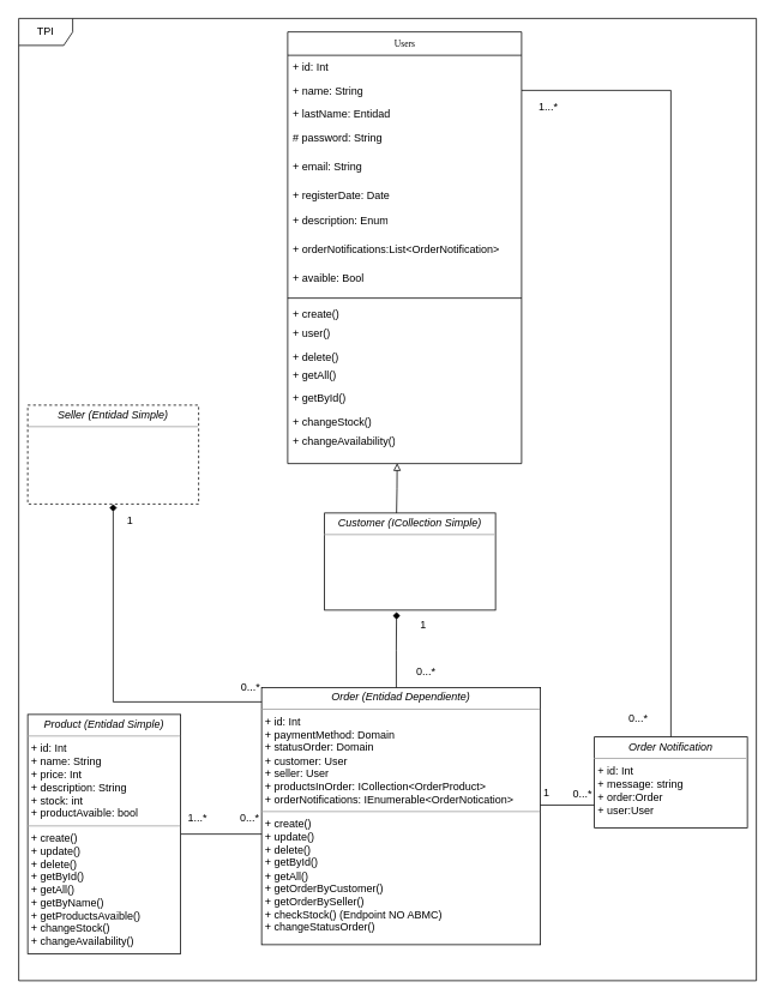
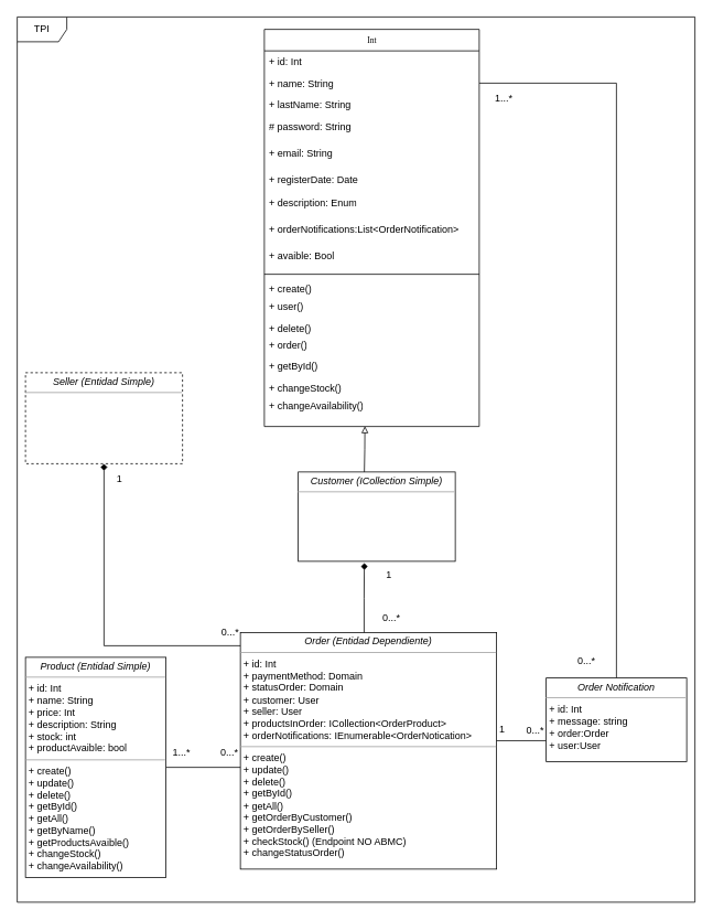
  <mxCell id="0" />
  <mxCell id="1" parent="0" />
  <mxCell id="2" value="TPI" style="shape=umlFrame;whiteSpace=wrap;html=1;rounded=0;shadow=0;comic=0;labelBackgroundColor=none;strokeWidth=1;fontFamily=Helvetica;fontSize=12;align=center;" parent="1" vertex="1"><mxGeometry x="20" y="20" width="820" height="1070" as="geometry" /></mxCell>
  <mxCell id="3" style="edgeStyle=orthogonalEdgeStyle;rounded=0;orthogonalLoop=1;jettySize=auto;html=1;entryX=1;entryY=0.5;entryDx=0;entryDy=0;endArrow=none;endFill=0;" parent="1" source="5" target="8" edge="1"><mxGeometry relative="1" as="geometry" /></mxCell>
  <mxCell id="4" value="" style="edgeStyle=orthogonalEdgeStyle;rounded=0;orthogonalLoop=1;jettySize=auto;html=1;exitX=0;exitY=0.75;exitDx=0;exitDy=0;startArrow=none;startFill=0;endArrow=none;endFill=0;entryX=0.996;entryY=0.595;entryDx=0;entryDy=0;entryPerimeter=0;" parent="1" source="5" target="28" edge="1"><mxGeometry relative="1" as="geometry"><mxPoint x="570" y="635" as="targetPoint" /><Array as="points"><mxPoint x="578" y="895" /></Array></mxGeometry></mxCell>
  <mxCell id="5" value="&lt;p style=&quot;margin:0px;margin-top:4px;text-align:center;&quot;&gt;&lt;i&gt;Order Notification&lt;/i&gt;&lt;/p&gt;&lt;hr size=&quot;1&quot;&gt;&lt;p style=&quot;margin:0px;margin-left:4px;&quot;&gt;+ id: Int&lt;br&gt;+ message: string&lt;/p&gt;&lt;p style=&quot;margin:0px;margin-left:4px;&quot;&gt;+ order:Order&lt;/p&gt;&lt;p style=&quot;margin:0px;margin-left:4px;&quot;&gt;+ user:User&lt;/p&gt;" style="verticalAlign=top;align=left;overflow=fill;fontSize=12;fontFamily=Helvetica;html=1;rounded=0;shadow=0;comic=0;labelBackgroundColor=none;strokeWidth=1" parent="1" vertex="1"><mxGeometry x="660" y="819" width="170" height="101" as="geometry" /></mxCell>
- <mxCell id="6" value="Users" style="swimlane;html=1;fontStyle=0;childLayout=stackLayout;horizontal=1;startSize=26;fillColor=none;horizontalStack=0;resizeParent=1;resizeLast=0;collapsible=1;marginBottom=0;swimlaneFillColor=#ffffff;rounded=0;shadow=0;comic=0;labelBackgroundColor=none;strokeWidth=1;fontFamily=Verdana;fontSize=10;align=center;" parent="1" vertex="1"><mxGeometry x="319" y="35" width="260" height="480" as="geometry"><mxRectangle x="60" y="275" width="90" height="30" as="alternateBounds" /></mxGeometry></mxCell>
+ <mxCell id="6" value="Int" style="swimlane;html=1;fontStyle=0;childLayout=stackLayout;horizontal=1;startSize=26;fillColor=none;horizontalStack=0;resizeParent=1;resizeLast=0;collapsible=1;marginBottom=0;swimlaneFillColor=#ffffff;rounded=0;shadow=0;comic=0;labelBackgroundColor=none;strokeWidth=1;fontFamily=Verdana;fontSize=10;align=center;" parent="1" vertex="1"><mxGeometry x="319" y="35" width="260" height="480" as="geometry"><mxRectangle x="60" y="275" width="90" height="30" as="alternateBounds" /></mxGeometry></mxCell>
  <mxCell id="7" value="+ id: Int" style="text;html=1;strokeColor=none;fillColor=none;align=left;verticalAlign=top;spacingLeft=4;spacingRight=4;whiteSpace=wrap;overflow=hidden;rotatable=0;points=[[0,0.5],[1,0.5]];portConstraint=eastwest;" parent="6" vertex="1"><mxGeometry y="26" width="260" height="26" as="geometry" /></mxCell>
  <mxCell id="8" value="+ name: String" style="text;html=1;strokeColor=none;fillColor=none;align=left;verticalAlign=top;spacingLeft=4;spacingRight=4;whiteSpace=wrap;overflow=hidden;rotatable=0;points=[[0,0.5],[1,0.5]];portConstraint=eastwest;" parent="6" vertex="1"><mxGeometry y="52" width="260" height="26" as="geometry" /></mxCell>
- <mxCell id="9" value="+ lastName: Entidad" style="text;html=1;strokeColor=none;fillColor=none;align=left;verticalAlign=top;spacingLeft=4;spacingRight=4;whiteSpace=wrap;overflow=hidden;rotatable=0;points=[[0,0.5],[1,0.5]];portConstraint=eastwest;" vertex="1" parent="6"><mxGeometry y="78" width="260" height="26" as="geometry" /></mxCell>
+ <mxCell id="9" value="+ lastName: String" style="text;html=1;strokeColor=none;fillColor=none;align=left;verticalAlign=top;spacingLeft=4;spacingRight=4;whiteSpace=wrap;overflow=hidden;rotatable=0;points=[[0,0.5],[1,0.5]];portConstraint=eastwest;" vertex="1" parent="6"><mxGeometry y="78" width="260" height="26" as="geometry" /></mxCell>
  <mxCell id="10" value="# password: String&lt;div&gt;&lt;br&gt;&lt;/div&gt;&lt;div&gt;&lt;br&gt;&lt;/div&gt;" style="text;html=1;strokeColor=none;fillColor=none;align=left;verticalAlign=top;spacingLeft=4;spacingRight=4;whiteSpace=wrap;overflow=hidden;rotatable=0;points=[[0,0.5],[1,0.5]];portConstraint=eastwest;" parent="6" vertex="1"><mxGeometry y="104" width="260" height="32" as="geometry" /></mxCell>
  <mxCell id="11" value="+ email: String&lt;div&gt;&lt;br&gt;&lt;/div&gt;" style="text;html=1;strokeColor=none;fillColor=none;align=left;verticalAlign=top;spacingLeft=4;spacingRight=4;whiteSpace=wrap;overflow=hidden;rotatable=0;points=[[0,0.5],[1,0.5]];portConstraint=eastwest;" parent="6" vertex="1"><mxGeometry y="136" width="260" height="32" as="geometry" /></mxCell>
  <mxCell id="12" value="+ registerDate: Date" style="text;html=1;strokeColor=none;fillColor=none;align=left;verticalAlign=top;spacingLeft=4;spacingRight=4;whiteSpace=wrap;overflow=hidden;rotatable=0;points=[[0,0.5],[1,0.5]];portConstraint=eastwest;" parent="6" vertex="1"><mxGeometry y="168" width="260" height="28" as="geometry" /></mxCell>
  <mxCell id="13" value="&lt;div&gt;+ description: Enum&lt;br&gt;&lt;/div&gt;" style="text;html=1;strokeColor=none;fillColor=none;align=left;verticalAlign=top;spacingLeft=4;spacingRight=4;whiteSpace=wrap;overflow=hidden;rotatable=0;points=[[0,0.5],[1,0.5]];portConstraint=eastwest;" parent="6" vertex="1"><mxGeometry y="196" width="260" height="32" as="geometry" /></mxCell>
  <mxCell id="14" value="&lt;div&gt;+ orderNotifications:List&amp;lt;OrderNotification&amp;gt;&lt;br&gt;&lt;/div&gt;" style="text;html=1;strokeColor=none;fillColor=none;align=left;verticalAlign=top;spacingLeft=4;spacingRight=4;whiteSpace=wrap;overflow=hidden;rotatable=0;points=[[0,0.5],[1,0.5]];portConstraint=eastwest;" parent="6" vertex="1"><mxGeometry y="228" width="260" height="32" as="geometry" /></mxCell>
  <mxCell id="15" value="&lt;div&gt;+ avaible: Bool&lt;br&gt;&lt;/div&gt;&lt;div&gt;&lt;br&gt;&lt;/div&gt;" style="text;html=1;strokeColor=none;fillColor=none;align=left;verticalAlign=top;spacingLeft=4;spacingRight=4;whiteSpace=wrap;overflow=hidden;rotatable=0;points=[[0,0.5],[1,0.5]];portConstraint=eastwest;" vertex="1" parent="6"><mxGeometry y="260" width="260" height="32" as="geometry" /></mxCell>
  <mxCell id="16" value="" style="line;strokeWidth=1;fillColor=none;align=left;verticalAlign=middle;spacingTop=-1;spacingLeft=3;spacingRight=3;rotatable=0;labelPosition=right;points=[];portConstraint=eastwest;strokeColor=inherit;" parent="6" vertex="1"><mxGeometry y="292" width="260" height="8" as="geometry" /></mxCell>
  <mxCell id="17" value="&lt;div&gt;+ create()&lt;/div&gt;" style="text;html=1;strokeColor=none;fillColor=none;align=left;verticalAlign=top;spacingLeft=4;spacingRight=4;whiteSpace=wrap;overflow=hidden;rotatable=0;points=[[0,0.5],[1,0.5]];portConstraint=eastwest;" parent="6" vertex="1"><mxGeometry y="300" width="260" height="22" as="geometry" /></mxCell>
  <mxCell id="18" value="&lt;div&gt;+ user()&lt;/div&gt;" style="text;html=1;strokeColor=none;fillColor=none;align=left;verticalAlign=top;spacingLeft=4;spacingRight=4;whiteSpace=wrap;overflow=hidden;rotatable=0;points=[[0,0.5],[1,0.5]];portConstraint=eastwest;" parent="6" vertex="1"><mxGeometry y="322" width="260" height="26" as="geometry" /></mxCell>
  <mxCell id="19" value="&lt;div&gt;+ delete()&lt;/div&gt;" style="text;html=1;strokeColor=none;fillColor=none;align=left;verticalAlign=top;spacingLeft=4;spacingRight=4;whiteSpace=wrap;overflow=hidden;rotatable=0;points=[[0,0.5],[1,0.5]];portConstraint=eastwest;" parent="6" vertex="1"><mxGeometry y="348" width="260" height="20" as="geometry" /></mxCell>
- <mxCell id="20" value="&lt;div&gt;+ getAll()&lt;/div&gt;" style="text;html=1;strokeColor=none;fillColor=none;align=left;verticalAlign=top;spacingLeft=4;spacingRight=4;whiteSpace=wrap;overflow=hidden;rotatable=0;points=[[0,0.5],[1,0.5]];portConstraint=eastwest;" parent="6" vertex="1"><mxGeometry y="368" width="260" height="26" as="geometry" /></mxCell>
+ <mxCell id="20" value="&lt;div&gt;+ order()&lt;/div&gt;" style="text;html=1;strokeColor=none;fillColor=none;align=left;verticalAlign=top;spacingLeft=4;spacingRight=4;whiteSpace=wrap;overflow=hidden;rotatable=0;points=[[0,0.5],[1,0.5]];portConstraint=eastwest;" parent="6" vertex="1"><mxGeometry y="368" width="260" height="26" as="geometry" /></mxCell>
  <mxCell id="21" value="&lt;div&gt;+ getById()&lt;/div&gt;" style="text;html=1;strokeColor=none;fillColor=none;align=left;verticalAlign=top;spacingLeft=4;spacingRight=4;whiteSpace=wrap;overflow=hidden;rotatable=0;points=[[0,0.5],[1,0.5]];portConstraint=eastwest;" parent="6" vertex="1"><mxGeometry y="394" width="260" height="26" as="geometry" /></mxCell>
  <mxCell id="22" value="&lt;div&gt;+ changeStock()&lt;/div&gt;" style="text;html=1;strokeColor=none;fillColor=none;align=left;verticalAlign=top;spacingLeft=4;spacingRight=4;whiteSpace=wrap;overflow=hidden;rotatable=0;points=[[0,0.5],[1,0.5]];portConstraint=eastwest;" vertex="1" parent="6"><mxGeometry y="420" width="260" height="22" as="geometry" /></mxCell>
  <mxCell id="23" value="&lt;div&gt;+ changeAvailability()&lt;/div&gt;" style="text;html=1;strokeColor=none;fillColor=none;align=left;verticalAlign=top;spacingLeft=4;spacingRight=4;whiteSpace=wrap;overflow=hidden;rotatable=0;points=[[0,0.5],[1,0.5]];portConstraint=eastwest;" vertex="1" parent="6"><mxGeometry y="442" width="260" height="38" as="geometry" /></mxCell>
  <mxCell id="24" value="&lt;p style=&quot;margin:0px;margin-top:4px;text-align:center;&quot;&gt;&lt;i&gt;Customer (ICollection Simple)&lt;/i&gt;&lt;br&gt;&lt;/p&gt;&lt;hr size=&quot;1&quot;&gt;&lt;p style=&quot;margin: 0px 0px 0px 4px;&quot;&gt;&lt;br&gt;&lt;/p&gt;" style="verticalAlign=top;align=left;overflow=fill;fontSize=12;fontFamily=Helvetica;html=1;rounded=0;shadow=0;comic=0;labelBackgroundColor=none;strokeWidth=1" parent="1" vertex="1"><mxGeometry x="360" y="570" width="190" height="108" as="geometry" /></mxCell>
  <mxCell id="25" value="&lt;p style=&quot;margin:0px;margin-top:4px;text-align:center;&quot;&gt;&lt;i&gt;Seller (Entidad Simple)&lt;/i&gt;&lt;/p&gt;&lt;hr size=&quot;1&quot;&gt;&lt;p style=&quot;margin:0px;margin-left:4px;&quot;&gt;&lt;br&gt;&lt;/p&gt;" style="verticalAlign=top;align=left;overflow=fill;fontSize=12;fontFamily=Helvetica;html=1;rounded=0;shadow=0;comic=0;labelBackgroundColor=none;strokeWidth=1;dashed=1;" parent="1" vertex="1"><mxGeometry x="30" y="450" width="190" height="110" as="geometry" /></mxCell>
  <mxCell id="26" style="edgeStyle=orthogonalEdgeStyle;rounded=0;orthogonalLoop=1;jettySize=auto;html=1;entryX=1;entryY=0.5;entryDx=0;entryDy=0;endArrow=none;endFill=0;exitX=0.005;exitY=0.593;exitDx=0;exitDy=0;exitPerimeter=0;" parent="1" source="28" target="30" edge="1"><mxGeometry relative="1" as="geometry"><mxPoint x="365" y="910" as="sourcePoint" /><mxPoint x="212.38" y="640.004" as="targetPoint" /><Array as="points"><mxPoint x="327" y="928" /></Array></mxGeometry></mxCell>
  <mxCell id="27" value="" style="edgeStyle=orthogonalEdgeStyle;rounded=0;orthogonalLoop=1;jettySize=auto;html=1;endArrow=diamond;endFill=1;exitX=0.483;exitY=0.004;exitDx=0;exitDy=0;exitPerimeter=0;" parent="1" source="28" edge="1"><mxGeometry relative="1" as="geometry"><Array as="points" /><mxPoint x="440" y="680" as="targetPoint" /></mxGeometry></mxCell>
  <mxCell id="28" value="&lt;p style=&quot;margin:0px;margin-top:4px;text-align:center;&quot;&gt;&lt;i&gt;Order (Entidad Dependiente)&lt;/i&gt;&lt;/p&gt;&lt;hr size=&quot;1&quot;&gt;&lt;p style=&quot;margin:0px;margin-left:4px;&quot;&gt;+ id: Int&lt;br&gt;&lt;/p&gt;&lt;p style=&quot;margin:0px;margin-left:4px;&quot;&gt;+ paymentMethod:&amp;nbsp;&lt;span style=&quot;text-wrap: wrap; background-color: initial;&quot;&gt;Domain&lt;/span&gt;&lt;/p&gt;&lt;p style=&quot;margin:0px;margin-left:4px;&quot;&gt;+ statusOrder:&amp;nbsp;&lt;span style=&quot;text-wrap: wrap; background-color: initial;&quot;&gt;Domain&lt;/span&gt;&lt;/p&gt;&lt;p style=&quot;margin:0px;margin-left:4px;&quot;&gt;&lt;span style=&quot;text-wrap: wrap; background-color: initial;&quot;&gt;+ customer: User&lt;/span&gt;&lt;/p&gt;&lt;p style=&quot;margin:0px;margin-left:4px;&quot;&gt;&lt;span style=&quot;background-color: initial; text-wrap: wrap;&quot;&gt;+ seller: User&lt;/span&gt;&lt;br&gt;&lt;/p&gt;&lt;p style=&quot;margin:0px;margin-left:4px;&quot;&gt;&lt;span style=&quot;background-color: initial; text-wrap: wrap;&quot;&gt;+ productsInOrder: ICollection&amp;lt;OrderProduct&amp;gt;&lt;/span&gt;&lt;/p&gt;&lt;p style=&quot;margin:0px;margin-left:4px;&quot;&gt;&lt;span style=&quot;background-color: initial; text-wrap: wrap;&quot;&gt;+ orderNotifications: IEnumerable&amp;lt;OrderNotication&amp;gt;&lt;/span&gt;&lt;/p&gt;&lt;hr size=&quot;1&quot;&gt;&lt;p style=&quot;margin:0px;margin-left:4px;&quot;&gt;+ create()&lt;br&gt;&lt;/p&gt;&lt;p style=&quot;margin:0px;margin-left:4px;&quot;&gt;+ update()&lt;/p&gt;&lt;p style=&quot;margin:0px;margin-left:4px;&quot;&gt;+ delete()&lt;/p&gt;&lt;p style=&quot;margin:0px;margin-left:4px;&quot;&gt;+ getById()&lt;/p&gt;&lt;p style=&quot;margin:0px;margin-left:4px;&quot;&gt;+ getAll()&lt;/p&gt;&lt;p style=&quot;margin:0px;margin-left:4px;&quot;&gt;+ getOrderByCustomer()&lt;/p&gt;&lt;p style=&quot;margin:0px;margin-left:4px;&quot;&gt;+ getOrderBySeller()&lt;/p&gt;&lt;p style=&quot;margin:0px;margin-left:4px;&quot;&gt;+ checkStock() (Endpoint NO ABMC)&lt;/p&gt;&lt;p style=&quot;margin:0px;margin-left:4px;&quot;&gt;+ changeStatusOrder()&lt;br&gt;&lt;/p&gt;&lt;p style=&quot;margin:0px;margin-left:4px;&quot;&gt;&lt;br&gt;&lt;/p&gt;" style="verticalAlign=top;align=left;overflow=fill;fontSize=12;fontFamily=Helvetica;html=1;rounded=0;shadow=0;comic=0;labelBackgroundColor=none;strokeWidth=1" parent="1" vertex="1"><mxGeometry x="290" y="764" width="310" height="286" as="geometry" /></mxCell>
  <mxCell id="29" value="" style="edgeStyle=orthogonalEdgeStyle;rounded=0;orthogonalLoop=1;jettySize=auto;html=1;endArrow=diamond;endFill=1;startArrow=none;startFill=0;" parent="1" target="25" edge="1"><mxGeometry relative="1" as="geometry"><Array as="points"><mxPoint x="125" y="780" /></Array><mxPoint x="290" y="780" as="sourcePoint" /></mxGeometry></mxCell>
  <mxCell id="30" value="&lt;p style=&quot;margin:0px;margin-top:4px;text-align:center;&quot;&gt;&lt;i&gt;Product (Entidad Simple)&lt;/i&gt;&lt;/p&gt;&lt;hr size=&quot;1&quot;&gt;&lt;p style=&quot;margin:0px;margin-left:4px;&quot;&gt;+ id: Int&lt;br&gt;+ name:&amp;nbsp;&lt;span style=&quot;text-wrap: wrap; background-color: initial;&quot;&gt;String&lt;/span&gt;&lt;/p&gt;&lt;p style=&quot;margin:0px;margin-left:4px;&quot;&gt;+ price: Int&lt;/p&gt;&lt;p style=&quot;margin:0px;margin-left:4px;&quot;&gt;+ description: String&lt;/p&gt;&lt;p style=&quot;margin:0px;margin-left:4px;&quot;&gt;+ stock: int&lt;/p&gt;&lt;p style=&quot;margin:0px;margin-left:4px;&quot;&gt;+ productAvaible: bool&lt;/p&gt;&lt;hr size=&quot;1&quot;&gt;&lt;p style=&quot;margin: 0px 0px 0px 4px;&quot;&gt;+ create()&lt;br&gt;&lt;/p&gt;&lt;p style=&quot;margin: 0px 0px 0px 4px;&quot;&gt;+&amp;nbsp;&lt;span style=&quot;background-color: initial;&quot;&gt;update()&lt;/span&gt;&lt;/p&gt;&lt;p style=&quot;margin: 0px 0px 0px 4px;&quot;&gt;+ delete()&lt;/p&gt;&lt;p style=&quot;margin: 0px 0px 0px 4px;&quot;&gt;+ getById()&lt;/p&gt;&lt;p style=&quot;margin: 0px 0px 0px 4px;&quot;&gt;+ getAll()&lt;br&gt;&lt;/p&gt;&lt;p style=&quot;margin: 0px 0px 0px 4px;&quot;&gt;+&amp;nbsp;&lt;span style=&quot;background-color: initial;&quot;&gt;getByName()&lt;/span&gt;&lt;/p&gt;&lt;p style=&quot;margin: 0px 0px 0px 4px;&quot;&gt;+ getProductsAvaible()&lt;br&gt;&lt;/p&gt;&lt;p style=&quot;margin: 0px 0px 0px 4px;&quot;&gt;+ changeStock()&lt;/p&gt;&lt;p style=&quot;margin: 0px 0px 0px 4px;&quot;&gt;+ changeAvailability()&lt;/p&gt;" style="verticalAlign=top;align=left;overflow=fill;fontSize=12;fontFamily=Helvetica;html=1;rounded=0;shadow=0;comic=0;labelBackgroundColor=none;strokeWidth=1" parent="1" vertex="1"><mxGeometry x="30" y="794" width="170" height="266" as="geometry" /></mxCell>
  <mxCell id="31" value="1" style="text;html=1;align=center;verticalAlign=middle;whiteSpace=wrap;rounded=0;" parent="1" vertex="1"><mxGeometry x="114" y="563" width="60" height="30" as="geometry" /></mxCell>
  <mxCell id="32" value="1" style="text;html=1;align=center;verticalAlign=middle;whiteSpace=wrap;rounded=0;" parent="1" vertex="1"><mxGeometry x="440" y="680" width="60" height="30" as="geometry" /></mxCell>
  <mxCell id="33" value="0...*" style="text;html=1;align=center;verticalAlign=middle;whiteSpace=wrap;rounded=0;" parent="1" vertex="1"><mxGeometry x="443" y="733.5" width="60" height="27" as="geometry" /></mxCell>
  <mxCell id="34" value="1&lt;span style=&quot;background-color: initial;&quot;&gt;...*&lt;/span&gt;" style="text;html=1;align=center;verticalAlign=middle;whiteSpace=wrap;rounded=0;" parent="1" vertex="1"><mxGeometry x="189" y="894" width="60" height="30" as="geometry" /></mxCell>
  <mxCell id="35" value="0...*" style="text;html=1;align=center;verticalAlign=middle;whiteSpace=wrap;rounded=0;" parent="1" vertex="1"><mxGeometry x="247" y="894" width="60" height="30" as="geometry" /></mxCell>
  <mxCell id="36" value="1" style="text;html=1;align=center;verticalAlign=middle;whiteSpace=wrap;rounded=0;" parent="1" vertex="1"><mxGeometry x="577" y="867" width="60" height="27" as="geometry" /></mxCell>
  <mxCell id="37" value="0...*" style="text;html=1;align=center;verticalAlign=middle;whiteSpace=wrap;rounded=0;" parent="1" vertex="1"><mxGeometry x="617" y="868" width="60" height="27" as="geometry" /></mxCell>
  <mxCell id="38" value="1...*" style="text;html=1;align=center;verticalAlign=middle;whiteSpace=wrap;rounded=0;" parent="1" vertex="1"><mxGeometry x="579" y="103" width="60" height="30" as="geometry" /></mxCell>
  <mxCell id="39" value="0&lt;span style=&quot;background-color: initial;&quot;&gt;...*&lt;/span&gt;" style="text;html=1;align=center;verticalAlign=middle;whiteSpace=wrap;rounded=0;" parent="1" vertex="1"><mxGeometry x="684" y="783" width="50" height="30" as="geometry" /></mxCell>
  <mxCell id="40" value="0...*" style="text;html=1;align=center;verticalAlign=middle;whiteSpace=wrap;rounded=0;" parent="1" vertex="1"><mxGeometry x="248" y="750.5" width="60" height="27" as="geometry" /></mxCell>
  <mxCell id="41" style="edgeStyle=orthogonalEdgeStyle;rounded=0;orthogonalLoop=1;jettySize=auto;html=1;endArrow=block;endFill=0;entryX=0.468;entryY=0.989;entryDx=0;entryDy=0;entryPerimeter=0;" parent="1" edge="1" target="23"><mxGeometry relative="1" as="geometry"><mxPoint x="440" y="570" as="sourcePoint" /><mxPoint x="440" y="520" as="targetPoint" /></mxGeometry></mxCell>
